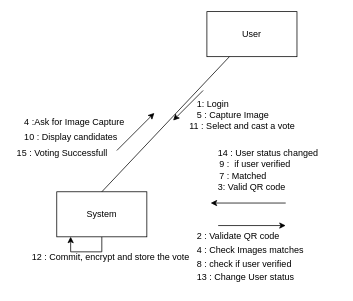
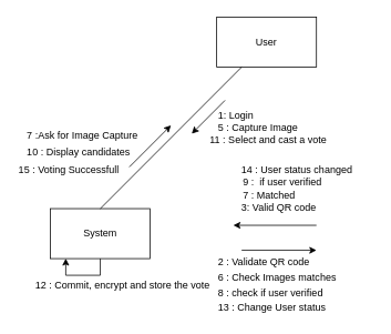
  <mxCell id="0" />
  <mxCell id="1" parent="0" />
- <mxCell id="2" value="User" style="rounded=0;whiteSpace=wrap;html=1;" parent="1" vertex="1"><mxGeometry x="275" y="15" width="120" height="60" as="geometry" /></mxCell>
+ <mxCell id="2" value="User" style="rounded=0;whiteSpace=wrap;html=1;" parent="1" vertex="1"><mxGeometry x="260" width="120" height="60" as="geometry" y="20" /></mxCell>
  <mxCell id="3" style="edgeStyle=orthogonalEdgeStyle;rounded=0;orthogonalLoop=1;jettySize=auto;html=1;exitX=0.5;exitY=1;exitDx=0;exitDy=0;entryX=0.154;entryY=0.998;entryDx=0;entryDy=0;entryPerimeter=0;" parent="1" source="4" target="4" edge="1"><mxGeometry relative="1" as="geometry"><mxPoint x="80" y="320" as="targetPoint" /></mxGeometry></mxCell>
- <mxCell id="4" value="System" style="rounded=0;whiteSpace=wrap;html=1;" parent="1" vertex="1"><mxGeometry x="75" y="255" width="120" height="60" as="geometry" /></mxCell>
+ <mxCell id="4" value="System" style="rounded=0;whiteSpace=wrap;html=1;" parent="1" vertex="1"><mxGeometry x="60" y="250" width="120" height="60" as="geometry" /></mxCell>
  <mxCell id="5" value="" style="endArrow=none;html=1;entryX=0.25;entryY=1;entryDx=0;entryDy=0;exitX=0.5;exitY=0;exitDx=0;exitDy=0;" parent="1" source="4" target="2" edge="1"><mxGeometry width="50" height="50" relative="1" as="geometry"><mxPoint x="160" y="200" as="sourcePoint" /><mxPoint x="210" y="150" as="targetPoint" /></mxGeometry></mxCell>
  <mxCell id="6" value="" style="endArrow=classic;html=1;" parent="1" edge="1"><mxGeometry width="50" height="50" relative="1" as="geometry"><mxPoint x="155" y="200" as="sourcePoint" /><mxPoint x="205" y="150" as="targetPoint" /></mxGeometry></mxCell>
  <mxCell id="7" value="" style="endArrow=classic;html=1;" parent="1" edge="1"><mxGeometry width="50" height="50" relative="1" as="geometry"><mxPoint x="270" y="120" as="sourcePoint" /><mxPoint x="230" y="160" as="targetPoint" /></mxGeometry></mxCell>
  <mxCell id="8" value="" style="endArrow=classic;html=1;" parent="1" edge="1"><mxGeometry width="50" height="50" relative="1" as="geometry"><mxPoint x="290" y="300" as="sourcePoint" /><mxPoint x="380" y="300" as="targetPoint" /></mxGeometry></mxCell>
  <mxCell id="9" value="" style="endArrow=classic;html=1;" parent="1" edge="1"><mxGeometry width="50" height="50" relative="1" as="geometry"><mxPoint x="380" y="270" as="sourcePoint" /><mxPoint x="280" y="270" as="targetPoint" /></mxGeometry></mxCell>
  <mxCell id="10" value="1: Login" style="text;html=1;resizable=0;points=[];autosize=1;align=left;verticalAlign=top;spacingTop=-4;" parent="1" vertex="1"><mxGeometry x="260" y="129" width="60" height="20" as="geometry" /></mxCell>
  <mxCell id="11" value="2 : Validate QR code" style="text;html=1;resizable=0;points=[];autosize=1;align=left;verticalAlign=top;spacingTop=-4;" parent="1" vertex="1"><mxGeometry x="260" y="304" width="130" height="20" as="geometry" /></mxCell>
  <mxCell id="12" value="3: Valid QR code" style="text;html=1;" parent="1" vertex="1"><mxGeometry x="288" y="235" width="90" height="30" as="geometry" /></mxCell>
- <mxCell id="13" value="4 :Ask for Image Capture" style="text;html=1;" parent="1" vertex="1"><mxGeometry x="30" y="149" width="160" height="30" as="geometry" /></mxCell>
+ <mxCell id="13" value="7 :Ask for Image Capture" style="text;html=1;" parent="1" vertex="1"><mxGeometry x="30" y="149" width="160" height="30" as="geometry" /></mxCell>
  <mxCell id="14" value="5 : Capture Image" style="text;html=1;" parent="1" vertex="1"><mxGeometry x="260" y="139" width="120" height="30" as="geometry" /></mxCell>
- <mxCell id="15" value="4 : Check Images matches" style="text;html=1;" parent="1" vertex="1"><mxGeometry x="260" y="319" width="170" height="30" as="geometry" /></mxCell>
+ <mxCell id="15" value="6 : Check Images matches" style="text;html=1;" parent="1" vertex="1"><mxGeometry x="260" y="319" width="170" height="30" as="geometry" /></mxCell>
  <mxCell id="16" value="7 : Matched" style="text;html=1;" parent="1" vertex="1"><mxGeometry x="290" y="220" width="90" height="30" as="geometry" /></mxCell>
  <mxCell id="17" value="8 : check if user verified" style="text;html=1;" parent="1" vertex="1"><mxGeometry x="260" y="338" width="120" height="30" as="geometry" /></mxCell>
  <mxCell id="18" value="10 : Display candidates" style="text;html=1;" parent="1" vertex="1"><mxGeometry x="30" y="169" width="140" height="30" as="geometry" /></mxCell>
  <mxCell id="19" value="11 : Select and cast a vote" style="text;html=1;" parent="1" vertex="1"><mxGeometry x="250" y="154" width="170" height="30" as="geometry" /></mxCell>
  <mxCell id="20" value="12 : Commit, encrypt and store the vote" style="text;html=1;" parent="1" vertex="1"><mxGeometry x="40" y="329" width="140" height="30" as="geometry" /></mxCell>
  <mxCell id="21" value="13 : Change User status" style="text;html=1;resizable=0;points=[];autosize=1;align=left;verticalAlign=top;spacingTop=-4;" parent="1" vertex="1"><mxGeometry x="260" y="359" width="140" height="20" as="geometry" /></mxCell>
  <mxCell id="22" value="15 : Voting Successfull" style="text;html=1;" parent="1" vertex="1"><mxGeometry y="190" width="150" height="30" as="geometry" x="20" /></mxCell>
  <mxCell id="23" value="9 :&amp;nbsp; if user verified" style="text;html=1;" vertex="1" parent="1"><mxGeometry x="290" y="205" width="120" height="30" as="geometry" /></mxCell>
  <mxCell id="24" value="14 : User status changed" style="text;html=1;" vertex="1" parent="1"><mxGeometry x="288" y="190" width="160" height="30" as="geometry" /></mxCell>
